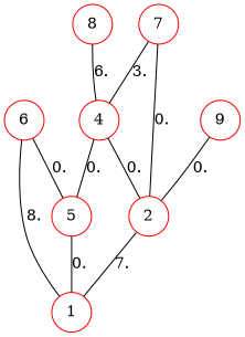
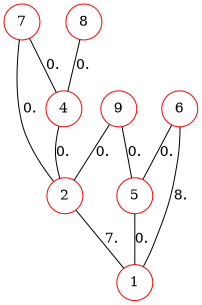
  graph {
    fontname="DejaVu Serif"
    node [color="#FF0000" fontname="DejaVu Serif" shape=circle]
    edge [fontname="DejaVu Serif"]
    n1 [label=1]
    n2 [label=2]
    n3 [label=4]
    n4 [label=5]
    n5 [label=6]
    n6 [label=7]
    n7 [label=8]
    n8 [label=9]
    n2 -- n1 [label=7.]
    n3 -- n2 [label=0.]
    n4 -- n1 [label=0.]
    n5 -- n1 [label=8.]
    n5 -- n4 [label=0.]
    n6 -- n2 [label=0.]
-   n6 -- n3 [label=3.]
-   n7 -- n3 [label=6.]
+   n6 -- n3 [label=0.]
+   n7 -- n3 [label=0.]
    n8 -- n2 [label=0.]
-   n3 -- n4 [label=0.]
+   n8 -- n4 [label=0.]
  }
